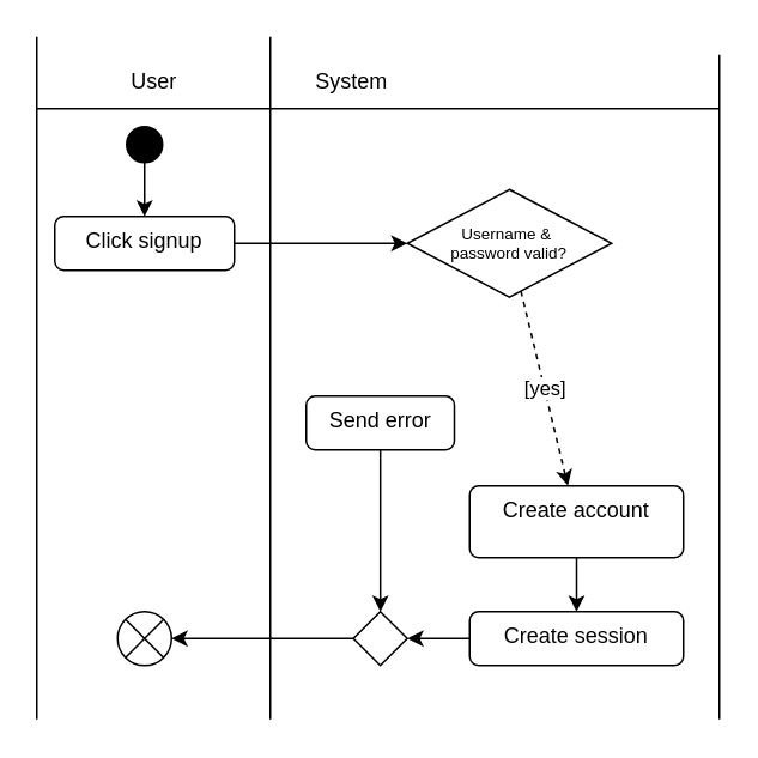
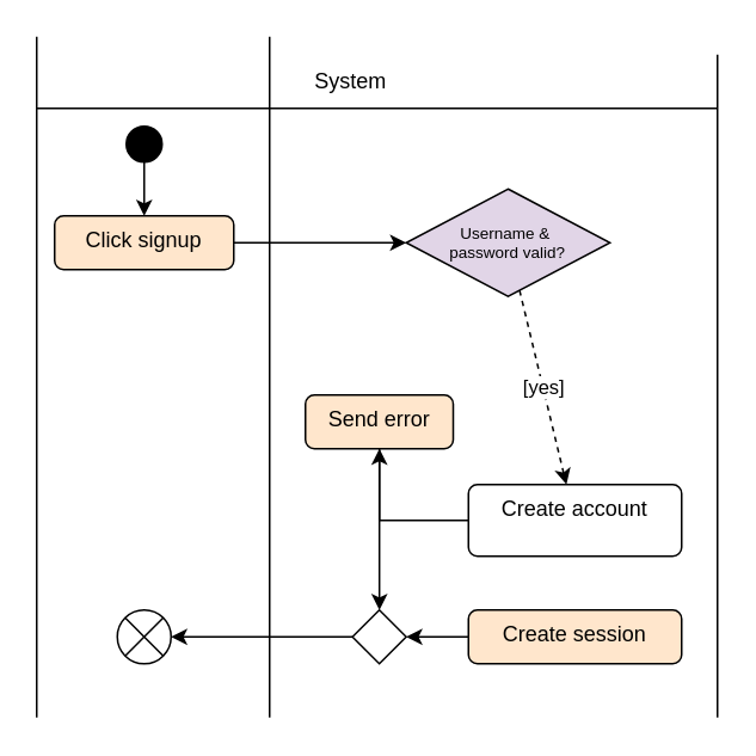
  <mxCell id="0" />
  <mxCell id="1" parent="0" />
- <mxCell id="2" value="User" style="text;html=1;align=center;verticalAlign=middle;resizable=0;points=[];autosize=1;strokeColor=none;fillColor=none;" parent="1" vertex="1"><mxGeometry x="60" y="30" width="50" height="30" as="geometry" /></mxCell>
  <mxCell id="3" value="System" style="text;html=1;align=center;verticalAlign=middle;resizable=0;points=[];autosize=1;strokeColor=none;fillColor=none;" parent="1" vertex="1"><mxGeometry x="165" y="30" width="60" height="30" as="geometry" /></mxCell>
  <mxCell id="4" value="" style="endArrow=none;html=1;rounded=0;" parent="1" edge="1"><mxGeometry width="50" height="50" relative="1" as="geometry"><mxPoint x="20" y="400" as="sourcePoint" /><mxPoint x="20" y="20" as="targetPoint" /></mxGeometry></mxCell>
  <mxCell id="5" value="" style="endArrow=none;html=1;rounded=0;" parent="1" edge="1"><mxGeometry width="50" height="50" relative="1" as="geometry"><mxPoint x="150" y="400" as="sourcePoint" /><mxPoint x="150" y="20" as="targetPoint" /></mxGeometry></mxCell>
  <mxCell id="6" value="" style="endArrow=none;html=1;rounded=0;" parent="1" edge="1"><mxGeometry width="50" height="50" relative="1" as="geometry"><mxPoint x="400" y="400" as="sourcePoint" /><mxPoint x="400" y="30" as="targetPoint" /></mxGeometry></mxCell>
  <mxCell id="7" value="" style="endArrow=none;html=1;rounded=0;" parent="1" edge="1"><mxGeometry width="50" height="50" relative="1" as="geometry"><mxPoint x="400" y="60" as="sourcePoint" /><mxPoint x="20" y="60" as="targetPoint" /></mxGeometry></mxCell>
  <mxCell id="8" style="edgeStyle=orthogonalEdgeStyle;rounded=0;orthogonalLoop=1;jettySize=auto;html=1;" parent="1" source="9" target="11" edge="1"><mxGeometry relative="1" as="geometry" /></mxCell>
  <mxCell id="9" value="" style="ellipse;fillColor=strokeColor;html=1;" parent="1" vertex="1"><mxGeometry x="70" y="70" width="20" height="20" as="geometry" /></mxCell>
  <mxCell id="10" style="edgeStyle=orthogonalEdgeStyle;rounded=0;orthogonalLoop=1;jettySize=auto;html=1;" edge="1" parent="1" source="11" target="13"><mxGeometry relative="1" as="geometry" /></mxCell>
- <mxCell id="11" value="Click signup" style="html=1;align=center;verticalAlign=top;rounded=1;absoluteArcSize=1;arcSize=10;dashed=0;whiteSpace=wrap;" parent="1" vertex="1"><mxGeometry x="30" y="120" width="100" height="30" as="geometry" /></mxCell>
+ <mxCell id="11" value="Click signup" style="html=1;align=center;verticalAlign=top;rounded=1;absoluteArcSize=1;arcSize=10;dashed=0;whiteSpace=wrap;fillColor=#ffe6cc;" parent="1" vertex="1"><mxGeometry x="30" y="120" width="100" height="30" as="geometry" /></mxCell>
  <mxCell id="12" value="[yes]" style="rounded=0;orthogonalLoop=1;jettySize=auto;html=1;dashed=1;" parent="1" source="13" target="17" edge="1"><mxGeometry relative="1" as="geometry" /></mxCell>
- <mxCell id="13" value="Username &amp; &#10;password valid?" style="rhombus;fontSize=9;" parent="1" vertex="1"><mxGeometry x="226.25" y="105" width="113.75" height="60" as="geometry" /></mxCell>
+ <mxCell id="13" value="Username &amp; &#10;password valid?" style="rhombus;fontSize=9;fillColor=#e1d5e7;" parent="1" vertex="1"><mxGeometry x="226.25" y="105" width="113.75" height="60" as="geometry" /></mxCell>
  <mxCell id="14" style="edgeStyle=orthogonalEdgeStyle;rounded=0;orthogonalLoop=1;jettySize=auto;html=1;" parent="1" source="15" target="20" edge="1"><mxGeometry relative="1" as="geometry" /></mxCell>
- <mxCell id="15" value="Send error" style="html=1;align=center;verticalAlign=top;rounded=1;absoluteArcSize=1;arcSize=10;dashed=0;whiteSpace=wrap;" parent="1" vertex="1"><mxGeometry x="170" y="220" width="82.5" height="30" as="geometry" /></mxCell>
- <mxCell id="16" style="edgeStyle=orthogonalEdgeStyle;rounded=0;orthogonalLoop=1;jettySize=auto;html=1;" parent="1" source="17" target="22" edge="1"><mxGeometry relative="1" as="geometry" /></mxCell>
+ <mxCell id="15" value="Send error" style="html=1;align=center;verticalAlign=top;rounded=1;absoluteArcSize=1;arcSize=10;dashed=0;whiteSpace=wrap;fillColor=#ffe6cc;" parent="1" vertex="1"><mxGeometry x="170" y="220" width="82.5" height="30" as="geometry" /></mxCell>
+ <mxCell id="16" style="edgeStyle=orthogonalEdgeStyle;rounded=0;orthogonalLoop=1;jettySize=auto;html=1;" parent="1" source="17" target="15" edge="1"><mxGeometry relative="1" as="geometry" /></mxCell>
  <mxCell id="17" value="Create account" style="html=1;align=center;verticalAlign=top;rounded=1;absoluteArcSize=1;arcSize=10;dashed=0;whiteSpace=wrap;" parent="1" vertex="1"><mxGeometry x="261" y="270" width="119" height="40" as="geometry" /></mxCell>
  <mxCell id="18" value="" style="shape=sumEllipse;perimeter=ellipsePerimeter;html=1;backgroundOutline=1;" parent="1" vertex="1"><mxGeometry x="65" y="340" width="30" height="30" as="geometry" /></mxCell>
  <mxCell id="19" style="edgeStyle=orthogonalEdgeStyle;rounded=0;orthogonalLoop=1;jettySize=auto;html=1;" parent="1" source="20" target="18" edge="1"><mxGeometry relative="1" as="geometry" /></mxCell>
  <mxCell id="20" value="" style="rhombus;" parent="1" vertex="1"><mxGeometry x="196.25" y="340" width="30" height="30" as="geometry" /></mxCell>
  <mxCell id="21" style="edgeStyle=orthogonalEdgeStyle;rounded=0;orthogonalLoop=1;jettySize=auto;html=1;" parent="1" source="22" target="20" edge="1"><mxGeometry relative="1" as="geometry" /></mxCell>
- <mxCell id="22" value="Create session" style="html=1;align=center;verticalAlign=top;rounded=1;absoluteArcSize=1;arcSize=10;dashed=0;whiteSpace=wrap;" parent="1" vertex="1"><mxGeometry x="261" y="340" width="119" height="30" as="geometry" /></mxCell>
+ <mxCell id="22" value="Create session" style="html=1;align=center;verticalAlign=top;rounded=1;absoluteArcSize=1;arcSize=10;dashed=0;whiteSpace=wrap;fillColor=#ffe6cc;" parent="1" vertex="1"><mxGeometry x="261" y="340" width="119" height="30" as="geometry" /></mxCell>
